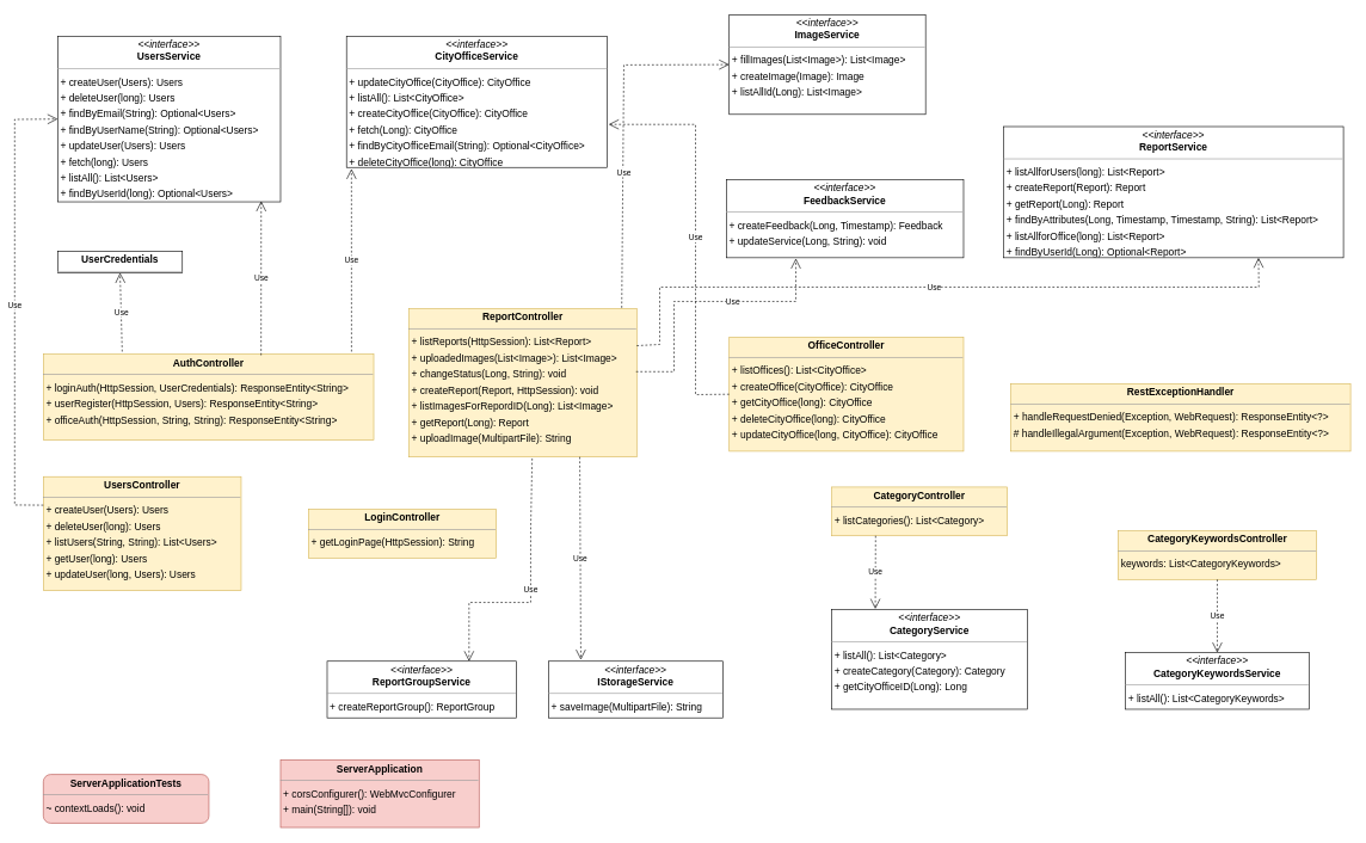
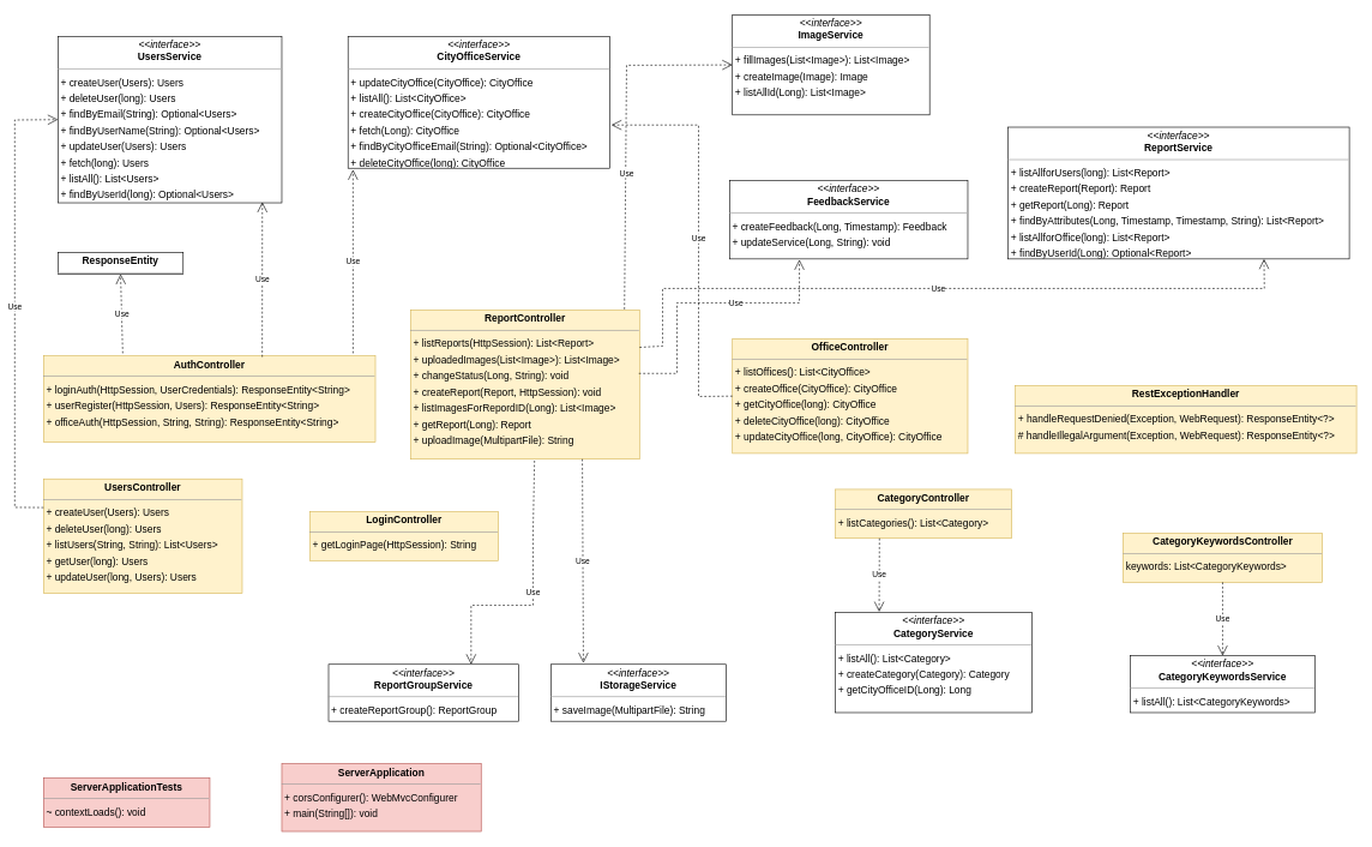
  <mxCell id="0" />
  <mxCell id="1" parent="0" />
  <mxCell id="2" value="&lt;p style=&quot;margin:0px;margin-top:4px;text-align:center;&quot;&gt;&lt;b&gt;AuthController&lt;/b&gt;&lt;/p&gt;&lt;hr size=&quot;1&quot;/&gt;&lt;p style=&quot;margin:0 0 0 4px;line-height:1.6;&quot;&gt;+ loginAuth(HttpSession, UserCredentials): ResponseEntity&amp;lt;String&amp;gt;&lt;br/&gt;+ userRegister(HttpSession, Users): ResponseEntity&amp;lt;String&amp;gt;&lt;br/&gt;+ officeAuth(HttpSession, String, String): ResponseEntity&amp;lt;String&amp;gt;&lt;/p&gt;" style="verticalAlign=top;align=left;overflow=fill;fontSize=14;fontFamily=Helvetica;html=1;rounded=0;shadow=0;comic=0;labelBackgroundColor=none;strokeWidth=1;fillColor=#fff2cc;strokeColor=#d6b656;" parent="1" vertex="1"><mxGeometry x="60" y="493.5" width="461" height="120" as="geometry" /></mxCell>
  <mxCell id="3" value="&lt;p style=&quot;margin:0px;margin-top:4px;text-align:center;&quot;&gt;&lt;b&gt;CategoryController&lt;/b&gt;&lt;/p&gt;&lt;hr size=&quot;1&quot;/&gt;&lt;p style=&quot;margin:0 0 0 4px;line-height:1.6;&quot;&gt;+ listCategories(): List&amp;lt;Category&amp;gt;&lt;/p&gt;" style="verticalAlign=top;align=left;overflow=fill;fontSize=14;fontFamily=Helvetica;html=1;rounded=0;shadow=0;comic=0;labelBackgroundColor=none;strokeWidth=1;fillColor=#fff2cc;strokeColor=#d6b656;" parent="1" vertex="1"><mxGeometry x="1160" y="679" width="245" height="68" as="geometry" /></mxCell>
  <mxCell id="4" value="&lt;p style=&quot;margin:0px;margin-top:4px;text-align:center;&quot;&gt;&lt;b&gt;CategoryKeywordsController&lt;/b&gt;&lt;/p&gt;&lt;hr size=&quot;1&quot;/&gt;&lt;p style=&quot;margin:0 0 0 4px;line-height:1.6;&quot;&gt; keywords: List&amp;lt;CategoryKeywords&amp;gt;&lt;/p&gt;" style="verticalAlign=top;align=left;overflow=fill;fontSize=14;fontFamily=Helvetica;html=1;rounded=0;shadow=0;comic=0;labelBackgroundColor=none;strokeWidth=1;fillColor=#fff2cc;strokeColor=#d6b656;" parent="1" vertex="1"><mxGeometry x="1559.5" y="740" width="277" height="68" as="geometry" /></mxCell>
  <mxCell id="5" value="&lt;p style=&quot;margin:0px;margin-top:4px;text-align:center;&quot;&gt;&lt;i&gt;&amp;lt;&amp;lt;interface&amp;gt;&amp;gt;&lt;/i&gt;&lt;br/&gt;&lt;b&gt;CategoryKeywordsService&lt;/b&gt;&lt;/p&gt;&lt;hr size=&quot;1&quot;/&gt;&lt;p style=&quot;margin:0 0 0 4px;line-height:1.6;&quot;&gt;+ listAll(): List&amp;lt;CategoryKeywords&amp;gt;&lt;/p&gt;" style="verticalAlign=top;align=left;overflow=fill;fontSize=14;fontFamily=Helvetica;html=1;rounded=0;shadow=0;comic=0;labelBackgroundColor=none;strokeWidth=1;" parent="1" vertex="1"><mxGeometry x="1570" y="910" width="256" height="79" as="geometry" /></mxCell>
  <mxCell id="6" value="&lt;p style=&quot;margin:0px;margin-top:4px;text-align:center;&quot;&gt;&lt;i&gt;&amp;lt;&amp;lt;interface&amp;gt;&amp;gt;&lt;/i&gt;&lt;br/&gt;&lt;b&gt;CategoryService&lt;/b&gt;&lt;/p&gt;&lt;hr size=&quot;1&quot;/&gt;&lt;p style=&quot;margin:0 0 0 4px;line-height:1.6;&quot;&gt;+ listAll(): List&amp;lt;Category&amp;gt;&lt;br/&gt;+ createCategory(Category): Category&lt;br/&gt;+ getCityOfficeID(Long): Long&lt;/p&gt;" style="verticalAlign=top;align=left;overflow=fill;fontSize=14;fontFamily=Helvetica;html=1;rounded=0;shadow=0;comic=0;labelBackgroundColor=none;strokeWidth=1;" parent="1" vertex="1"><mxGeometry x="1160" y="850" width="273" height="139" as="geometry" /></mxCell>
  <mxCell id="7" value="&lt;p style=&quot;margin:0px;margin-top:4px;text-align:center;&quot;&gt;&lt;i&gt;&amp;lt;&amp;lt;interface&amp;gt;&amp;gt;&lt;/i&gt;&lt;br/&gt;&lt;b&gt;CityOfficeService&lt;/b&gt;&lt;/p&gt;&lt;hr size=&quot;1&quot;/&gt;&lt;p style=&quot;margin:0 0 0 4px;line-height:1.6;&quot;&gt;+ updateCityOffice(CityOffice): CityOffice&lt;br/&gt;+ listAll(): List&amp;lt;CityOffice&amp;gt;&lt;br/&gt;+ createCityOffice(CityOffice): CityOffice&lt;br/&gt;+ fetch(Long): CityOffice&lt;br/&gt;+ findByCityOfficeEmail(String): Optional&amp;lt;CityOffice&amp;gt;&lt;br/&gt;+ deleteCityOffice(long): CityOffice&lt;/p&gt;" style="verticalAlign=top;align=left;overflow=fill;fontSize=14;fontFamily=Helvetica;html=1;rounded=0;shadow=0;comic=0;labelBackgroundColor=none;strokeWidth=1;" parent="1" vertex="1"><mxGeometry x="483" y="50" width="364" height="183" as="geometry" /></mxCell>
  <mxCell id="8" value="&lt;p style=&quot;margin:0px;margin-top:4px;text-align:center;&quot;&gt;&lt;i&gt;&amp;lt;&amp;lt;interface&amp;gt;&amp;gt;&lt;/i&gt;&lt;br/&gt;&lt;b&gt;FeedbackService&lt;/b&gt;&lt;/p&gt;&lt;hr size=&quot;1&quot;/&gt;&lt;p style=&quot;margin:0 0 0 4px;line-height:1.6;&quot;&gt;+ createFeedback(Long, Timestamp): Feedback&lt;br/&gt;+ updateService(Long, String): void&lt;/p&gt;" style="verticalAlign=top;align=left;overflow=fill;fontSize=14;fontFamily=Helvetica;html=1;rounded=0;shadow=0;comic=0;labelBackgroundColor=none;strokeWidth=1;" parent="1" vertex="1"><mxGeometry x="1013" y="250" width="331" height="109" as="geometry" /></mxCell>
  <mxCell id="9" value="&lt;p style=&quot;margin:0px;margin-top:4px;text-align:center;&quot;&gt;&lt;i&gt;&amp;lt;&amp;lt;interface&amp;gt;&amp;gt;&lt;/i&gt;&lt;br/&gt;&lt;b&gt;IStorageService&lt;/b&gt;&lt;/p&gt;&lt;hr size=&quot;1&quot;/&gt;&lt;p style=&quot;margin:0 0 0 4px;line-height:1.6;&quot;&gt;+ saveImage(MultipartFile): String&lt;/p&gt;" style="verticalAlign=top;align=left;overflow=fill;fontSize=14;fontFamily=Helvetica;html=1;rounded=0;shadow=0;comic=0;labelBackgroundColor=none;strokeWidth=1;" parent="1" vertex="1"><mxGeometry x="765" y="922" width="243" height="79" as="geometry" /></mxCell>
  <mxCell id="10" value="&lt;p style=&quot;margin:0px;margin-top:4px;text-align:center;&quot;&gt;&lt;i&gt;&amp;lt;&amp;lt;interface&amp;gt;&amp;gt;&lt;/i&gt;&lt;br/&gt;&lt;b&gt;ImageService&lt;/b&gt;&lt;/p&gt;&lt;hr size=&quot;1&quot;/&gt;&lt;p style=&quot;margin:0 0 0 4px;line-height:1.6;&quot;&gt;+ fillImages(List&amp;lt;Image&amp;gt;): List&amp;lt;Image&amp;gt;&lt;br/&gt;+ createImage(Image): Image&lt;br/&gt;+ listAllId(Long): List&amp;lt;Image&amp;gt;&lt;/p&gt;" style="verticalAlign=top;align=left;overflow=fill;fontSize=14;fontFamily=Helvetica;html=1;rounded=0;shadow=0;comic=0;labelBackgroundColor=none;strokeWidth=1;" parent="1" vertex="1"><mxGeometry x="1017" y="20" width="274" height="139" as="geometry" /></mxCell>
  <mxCell id="11" value="&lt;p style=&quot;margin:0px;margin-top:4px;text-align:center;&quot;&gt;&lt;b&gt;LoginController&lt;/b&gt;&lt;/p&gt;&lt;hr size=&quot;1&quot;/&gt;&lt;p style=&quot;margin:0 0 0 4px;line-height:1.6;&quot;&gt;+ getLoginPage(HttpSession): String&lt;/p&gt;" style="verticalAlign=top;align=left;overflow=fill;fontSize=14;fontFamily=Helvetica;html=1;rounded=0;shadow=0;comic=0;labelBackgroundColor=none;strokeWidth=1;fillColor=#fff2cc;strokeColor=#d6b656;" parent="1" vertex="1"><mxGeometry x="430" y="710" width="262" height="68" as="geometry" /></mxCell>
  <mxCell id="12" value="&lt;p style=&quot;margin:0px;margin-top:4px;text-align:center;&quot;&gt;&lt;b&gt;OfficeController&lt;/b&gt;&lt;/p&gt;&lt;hr size=&quot;1&quot;/&gt;&lt;p style=&quot;margin:0 0 0 4px;line-height:1.6;&quot;&gt;+ listOffices(): List&amp;lt;CityOffice&amp;gt;&lt;br/&gt;+ createOffice(CityOffice): CityOffice&lt;br/&gt;+ getCityOffice(long): CityOffice&lt;br/&gt;+ deleteCityOffice(long): CityOffice&lt;br/&gt;+ updateCityOffice(long, CityOffice): CityOffice&lt;/p&gt;" style="verticalAlign=top;align=left;overflow=fill;fontSize=14;fontFamily=Helvetica;html=1;rounded=0;shadow=0;comic=0;labelBackgroundColor=none;strokeWidth=1;fillColor=#fff2cc;strokeColor=#d6b656;" parent="1" vertex="1"><mxGeometry x="1017" y="470" width="327" height="159" as="geometry" /></mxCell>
  <mxCell id="13" value="&lt;p style=&quot;margin:0px;margin-top:4px;text-align:center;&quot;&gt;&lt;b&gt;ReportController&lt;/b&gt;&lt;/p&gt;&lt;hr size=&quot;1&quot;/&gt;&lt;p style=&quot;margin:0 0 0 4px;line-height:1.6;&quot;&gt;+ listReports(HttpSession): List&amp;lt;Report&amp;gt;&lt;br/&gt;+ uploadedImages(List&amp;lt;Image&amp;gt;): List&amp;lt;Image&amp;gt;&lt;br/&gt;+ changeStatus(Long, String): void&lt;br/&gt;+ createReport(Report, HttpSession): void&lt;br/&gt;+ listImagesForRepordID(Long): List&amp;lt;Image&amp;gt;&lt;br/&gt;+ getReport(Long): Report&lt;br/&gt;+ uploadImage(MultipartFile): String&lt;/p&gt;" style="verticalAlign=top;align=left;overflow=fill;fontSize=14;fontFamily=Helvetica;html=1;rounded=0;shadow=0;comic=0;labelBackgroundColor=none;strokeWidth=1;fillColor=#fff2cc;strokeColor=#d6b656;" parent="1" vertex="1"><mxGeometry x="570" y="430" width="318" height="207" as="geometry" /></mxCell>
  <mxCell id="14" value="&lt;p style=&quot;margin:0px;margin-top:4px;text-align:center;&quot;&gt;&lt;i&gt;&amp;lt;&amp;lt;interface&amp;gt;&amp;gt;&lt;/i&gt;&lt;br/&gt;&lt;b&gt;ReportGroupService&lt;/b&gt;&lt;/p&gt;&lt;hr size=&quot;1&quot;/&gt;&lt;p style=&quot;margin:0 0 0 4px;line-height:1.6;&quot;&gt;+ createReportGroup(): ReportGroup&lt;/p&gt;" style="verticalAlign=top;align=left;overflow=fill;fontSize=14;fontFamily=Helvetica;html=1;rounded=0;shadow=0;comic=0;labelBackgroundColor=none;strokeWidth=1;" parent="1" vertex="1"><mxGeometry x="456" y="922" width="264" height="79" as="geometry" /></mxCell>
  <mxCell id="15" value="&lt;p style=&quot;margin:0px;margin-top:4px;text-align:center;&quot;&gt;&lt;i&gt;&amp;lt;&amp;lt;interface&amp;gt;&amp;gt;&lt;/i&gt;&lt;br/&gt;&lt;b&gt;ReportService&lt;/b&gt;&lt;/p&gt;&lt;hr size=&quot;1&quot;/&gt;&lt;p style=&quot;margin:0 0 0 4px;line-height:1.6;&quot;&gt;+ listAllforUsers(long): List&amp;lt;Report&amp;gt;&lt;br/&gt;+ createReport(Report): Report&lt;br/&gt;+ getReport(Long): Report&lt;br/&gt;+ findByAttributes(Long, Timestamp, Timestamp, String): List&amp;lt;Report&amp;gt;&lt;br/&gt;+ listAllforOffice(long): List&amp;lt;Report&amp;gt;&lt;br/&gt;+ findByUserId(Long): Optional&amp;lt;Report&amp;gt;&lt;/p&gt;" style="verticalAlign=top;align=left;overflow=fill;fontSize=14;fontFamily=Helvetica;html=1;rounded=0;shadow=0;comic=0;labelBackgroundColor=none;strokeWidth=1;" parent="1" vertex="1"><mxGeometry x="1400" y="176" width="474" height="183" as="geometry" /></mxCell>
  <mxCell id="16" value="&lt;p style=&quot;margin:0px;margin-top:4px;text-align:center;&quot;&gt;&lt;b&gt;RestExceptionHandler&lt;/b&gt;&lt;/p&gt;&lt;hr size=&quot;1&quot;/&gt;&lt;p style=&quot;margin:0 0 0 4px;line-height:1.6;&quot;&gt;+ handleRequestDenied(Exception, WebRequest): ResponseEntity&amp;lt;?&amp;gt;&lt;br/&gt;# handleIllegalArgument(Exception, WebRequest): ResponseEntity&amp;lt;?&amp;gt;&lt;/p&gt;" style="verticalAlign=top;align=left;overflow=fill;fontSize=14;fontFamily=Helvetica;html=1;rounded=0;shadow=0;comic=0;labelBackgroundColor=none;strokeWidth=1;fillColor=#fff2cc;strokeColor=#d6b656;" parent="1" vertex="1"><mxGeometry x="1410" y="535" width="474" height="94" as="geometry" /></mxCell>
  <mxCell id="17" value="&lt;p style=&quot;margin:0px;margin-top:4px;text-align:center;&quot;&gt;&lt;b&gt;ServerApplication&lt;/b&gt;&lt;/p&gt;&lt;hr size=&quot;1&quot;/&gt;&lt;p style=&quot;margin:0 0 0 4px;line-height:1.6;&quot;&gt;+ corsConfigurer(): WebMvcConfigurer&lt;br/&gt;+ main(String[]): void&lt;/p&gt;" style="verticalAlign=top;align=left;overflow=fill;fontSize=14;fontFamily=Helvetica;html=1;rounded=0;shadow=0;comic=0;labelBackgroundColor=none;strokeWidth=1;fillColor=#f8cecc;strokeColor=#b85450;" parent="1" vertex="1"><mxGeometry x="391" y="1060" width="277" height="94" as="geometry" /></mxCell>
- <mxCell id="18" value="&lt;p style=&quot;margin:0px;margin-top:4px;text-align:center;&quot;&gt;&lt;b&gt;ServerApplicationTests&lt;/b&gt;&lt;/p&gt;&lt;hr size=&quot;1&quot;/&gt;&lt;p style=&quot;margin:0 0 0 4px;line-height:1.6;&quot;&gt;~ contextLoads(): void&lt;/p&gt;" style="verticalAlign=top;align=left;overflow=fill;fontSize=14;fontFamily=Helvetica;html=1;shadow=0;comic=0;labelBackgroundColor=none;strokeWidth=1;fillColor=#f8cecc;strokeColor=#b85450;rounded=1;" parent="1" vertex="1"><mxGeometry x="60" y="1080" width="231" height="68" as="geometry" /></mxCell>
- <mxCell id="19" value="&lt;p style=&quot;margin:0px;margin-top:4px;text-align:center;&quot;&gt;&lt;b&gt;UserCredentials&lt;/b&gt;&lt;/p&gt;&lt;hr size=&quot;1&quot;/&gt;" style="verticalAlign=top;align=left;overflow=fill;fontSize=14;fontFamily=Helvetica;html=1;rounded=0;shadow=0;comic=0;labelBackgroundColor=none;strokeWidth=1;" parent="1" vertex="1"><mxGeometry x="80" y="350" width="174" height="30" as="geometry" /></mxCell>
+ <mxCell id="18" value="&lt;p style=&quot;margin:0px;margin-top:4px;text-align:center;&quot;&gt;&lt;b&gt;ServerApplicationTests&lt;/b&gt;&lt;/p&gt;&lt;hr size=&quot;1&quot;/&gt;&lt;p style=&quot;margin:0 0 0 4px;line-height:1.6;&quot;&gt;~ contextLoads(): void&lt;/p&gt;" style="verticalAlign=top;align=left;overflow=fill;fontSize=14;fontFamily=Helvetica;html=1;rounded=0;shadow=0;comic=0;labelBackgroundColor=none;strokeWidth=1;fillColor=#f8cecc;strokeColor=#b85450;" parent="1" vertex="1"><mxGeometry x="60" y="1080" width="231" height="68" as="geometry" /></mxCell>
+ <mxCell id="19" value="&lt;p style=&quot;margin:0px;margin-top:4px;text-align:center;&quot;&gt;&lt;b&gt;ResponseEntity&lt;/b&gt;&lt;/p&gt;&lt;hr size=&quot;1&quot;/&gt;" style="verticalAlign=top;align=left;overflow=fill;fontSize=14;fontFamily=Helvetica;html=1;rounded=0;shadow=0;comic=0;labelBackgroundColor=none;strokeWidth=1;" parent="1" vertex="1"><mxGeometry x="80" y="350" width="174" height="30" as="geometry" /></mxCell>
  <mxCell id="20" value="&lt;p style=&quot;margin:0px;margin-top:4px;text-align:center;&quot;&gt;&lt;b&gt;UsersController&lt;/b&gt;&lt;/p&gt;&lt;hr size=&quot;1&quot;/&gt;&lt;p style=&quot;margin:0 0 0 4px;line-height:1.6;&quot;&gt;+ createUser(Users): Users&lt;br/&gt;+ deleteUser(long): Users&lt;br/&gt;+ listUsers(String, String): List&amp;lt;Users&amp;gt;&lt;br/&gt;+ getUser(long): Users&lt;br/&gt;+ updateUser(long, Users): Users&lt;/p&gt;" style="verticalAlign=top;align=left;overflow=fill;fontSize=14;fontFamily=Helvetica;html=1;rounded=0;shadow=0;comic=0;labelBackgroundColor=none;strokeWidth=1;fillColor=#fff2cc;strokeColor=#d6b656;" parent="1" vertex="1"><mxGeometry x="60" y="664.5" width="276" height="159" as="geometry" /></mxCell>
  <mxCell id="21" value="&lt;p style=&quot;margin:0px;margin-top:4px;text-align:center;&quot;&gt;&lt;i&gt;&amp;lt;&amp;lt;interface&amp;gt;&amp;gt;&lt;/i&gt;&lt;br/&gt;&lt;b&gt;UsersService&lt;/b&gt;&lt;/p&gt;&lt;hr size=&quot;1&quot;/&gt;&lt;p style=&quot;margin:0 0 0 4px;line-height:1.6;&quot;&gt;+ createUser(Users): Users&lt;br/&gt;+ deleteUser(long): Users&lt;br/&gt;+ findByEmail(String): Optional&amp;lt;Users&amp;gt;&lt;br/&gt;+ findByUserName(String): Optional&amp;lt;Users&amp;gt;&lt;br/&gt;+ updateUser(Users): Users&lt;br/&gt;+ fetch(long): Users&lt;br/&gt;+ listAll(): List&amp;lt;Users&amp;gt;&lt;br/&gt;+ findByUserId(long): Optional&amp;lt;Users&amp;gt;&lt;/p&gt;" style="verticalAlign=top;align=left;overflow=fill;fontSize=14;fontFamily=Helvetica;html=1;rounded=0;shadow=0;comic=0;labelBackgroundColor=none;strokeWidth=1;" parent="1" vertex="1"><mxGeometry x="80" y="50" width="311" height="231" as="geometry" /></mxCell>
  <mxCell id="22" value="Use" style="endArrow=open;endSize=12;dashed=1;html=1;rounded=0;entryX=0.5;entryY=1;entryDx=0;entryDy=0;" edge="1" parent="1" target="19"><mxGeometry width="160" relative="1" as="geometry"><mxPoint x="170" y="490" as="sourcePoint" /><mxPoint x="1070" y="420" as="targetPoint" /></mxGeometry></mxCell>
  <mxCell id="23" value="Use" style="endArrow=open;endSize=12;dashed=1;html=1;rounded=0;exitX=0.659;exitY=0.013;exitDx=0;exitDy=0;exitPerimeter=0;entryX=0.913;entryY=0.996;entryDx=0;entryDy=0;entryPerimeter=0;" edge="1" parent="1" source="2" target="21"><mxGeometry width="160" relative="1" as="geometry"><mxPoint x="90" y="390" as="sourcePoint" /><mxPoint x="364" y="290" as="targetPoint" /></mxGeometry></mxCell>
  <mxCell id="24" value="Use" style="endArrow=open;endSize=12;dashed=1;html=1;rounded=0;exitX=0.25;exitY=1;exitDx=0;exitDy=0;entryX=0.223;entryY=-0.007;entryDx=0;entryDy=0;entryPerimeter=0;" edge="1" parent="1" source="3" target="6"><mxGeometry width="160" relative="1" as="geometry"><mxPoint x="1292" y="275" as="sourcePoint" /><mxPoint x="1130" y="793" as="targetPoint" /></mxGeometry></mxCell>
  <mxCell id="25" value="Use" style="endArrow=open;endSize=12;dashed=1;html=1;rounded=0;entryX=0.019;entryY=1.011;entryDx=0;entryDy=0;entryPerimeter=0;" edge="1" parent="1" target="7"><mxGeometry width="160" relative="1" as="geometry"><mxPoint x="490" y="490" as="sourcePoint" /><mxPoint x="590" y="350" as="targetPoint" /></mxGeometry></mxCell>
  <mxCell id="26" value="Use" style="endArrow=open;endSize=12;dashed=1;html=1;rounded=0;entryX=0.5;entryY=0;entryDx=0;entryDy=0;exitX=0.5;exitY=1;exitDx=0;exitDy=0;" edge="1" parent="1" source="4" target="5"><mxGeometry width="160" relative="1" as="geometry"><mxPoint x="665" y="290" as="sourcePoint" /><mxPoint x="540" y="230" as="targetPoint" /></mxGeometry></mxCell>
  <mxCell id="27" value="Use" style="endArrow=open;endSize=12;dashed=1;html=1;rounded=0;entryX=1.005;entryY=0.672;entryDx=0;entryDy=0;entryPerimeter=0;exitX=0;exitY=0.5;exitDx=0;exitDy=0;" edge="1" parent="1" source="12" target="7"><mxGeometry x="-0.023" width="160" relative="1" as="geometry"><mxPoint x="970" y="560" as="sourcePoint" /><mxPoint x="500" y="245" as="targetPoint" /><Array as="points"><mxPoint x="970" y="550" /><mxPoint x="970" y="173" /></Array><mxPoint as="offset" /></mxGeometry></mxCell>
  <mxCell id="28" value="Use" style="endArrow=open;endSize=12;dashed=1;html=1;rounded=0;exitX=1;exitY=0.25;exitDx=0;exitDy=0;entryX=0.75;entryY=1;entryDx=0;entryDy=0;" edge="1" parent="1" source="13" target="15"><mxGeometry width="160" relative="1" as="geometry"><mxPoint x="936" y="465" as="sourcePoint" /><mxPoint x="1710" y="490" as="targetPoint" /><Array as="points"><mxPoint x="920" y="480" /><mxPoint x="920" y="400" /><mxPoint x="1756" y="400" /></Array></mxGeometry></mxCell>
  <mxCell id="29" value="Use" style="endArrow=open;endSize=12;dashed=1;html=1;rounded=0;entryX=0.75;entryY=0;entryDx=0;entryDy=0;exitX=0.541;exitY=1.01;exitDx=0;exitDy=0;exitPerimeter=0;" edge="1" parent="1" source="13" target="14"><mxGeometry width="160" relative="1" as="geometry"><mxPoint x="820" y="815" as="sourcePoint" /><mxPoint x="820" y="560" as="targetPoint" /><Array as="points"><mxPoint x="740" y="740" /><mxPoint x="740" y="840" /><mxPoint x="654" y="840" /></Array></mxGeometry></mxCell>
  <mxCell id="30" value="Use" style="endArrow=open;endSize=12;dashed=1;html=1;rounded=0;exitX=0.997;exitY=0.425;exitDx=0;exitDy=0;exitPerimeter=0;" edge="1" parent="1" source="13"><mxGeometry x="0.222" width="160" relative="1" as="geometry"><mxPoint x="990" y="515" as="sourcePoint" /><mxPoint x="1110" y="360" as="targetPoint" /><Array as="points"><mxPoint x="940" y="518" /><mxPoint x="940" y="420" /><mxPoint x="1110" y="420" /></Array><mxPoint as="offset" /></mxGeometry></mxCell>
  <mxCell id="31" value="Use" style="endArrow=open;endSize=12;dashed=1;html=1;rounded=0;exitX=0.75;exitY=1;exitDx=0;exitDy=0;" edge="1" parent="1" source="13"><mxGeometry width="160" relative="1" as="geometry"><mxPoint x="550" y="550" as="sourcePoint" /><mxPoint x="810" y="920" as="targetPoint" /></mxGeometry></mxCell>
  <mxCell id="32" value="Use" style="endArrow=open;endSize=12;dashed=1;html=1;rounded=0;exitX=0.934;exitY=-0.005;exitDx=0;exitDy=0;exitPerimeter=0;entryX=0;entryY=0.5;entryDx=0;entryDy=0;" edge="1" parent="1" source="13" target="10"><mxGeometry x="-0.222" y="-1" width="160" relative="1" as="geometry"><mxPoint x="560" y="560" as="sourcePoint" /><mxPoint x="870" y="80" as="targetPoint" /><Array as="points"><mxPoint x="870" y="90" /></Array><mxPoint as="offset" /></mxGeometry></mxCell>
  <mxCell id="33" value="Use" style="endArrow=open;endSize=12;dashed=1;html=1;rounded=0;entryX=0;entryY=0.5;entryDx=0;entryDy=0;exitX=0;exitY=0.25;exitDx=0;exitDy=0;" edge="1" parent="1" source="20" target="21"><mxGeometry width="160" relative="1" as="geometry"><mxPoint x="10" y="415" as="sourcePoint" /><mxPoint x="10" y="160" as="targetPoint" /><Array as="points"><mxPoint x="20" y="704" /><mxPoint x="20" y="166" /></Array></mxGeometry></mxCell>
